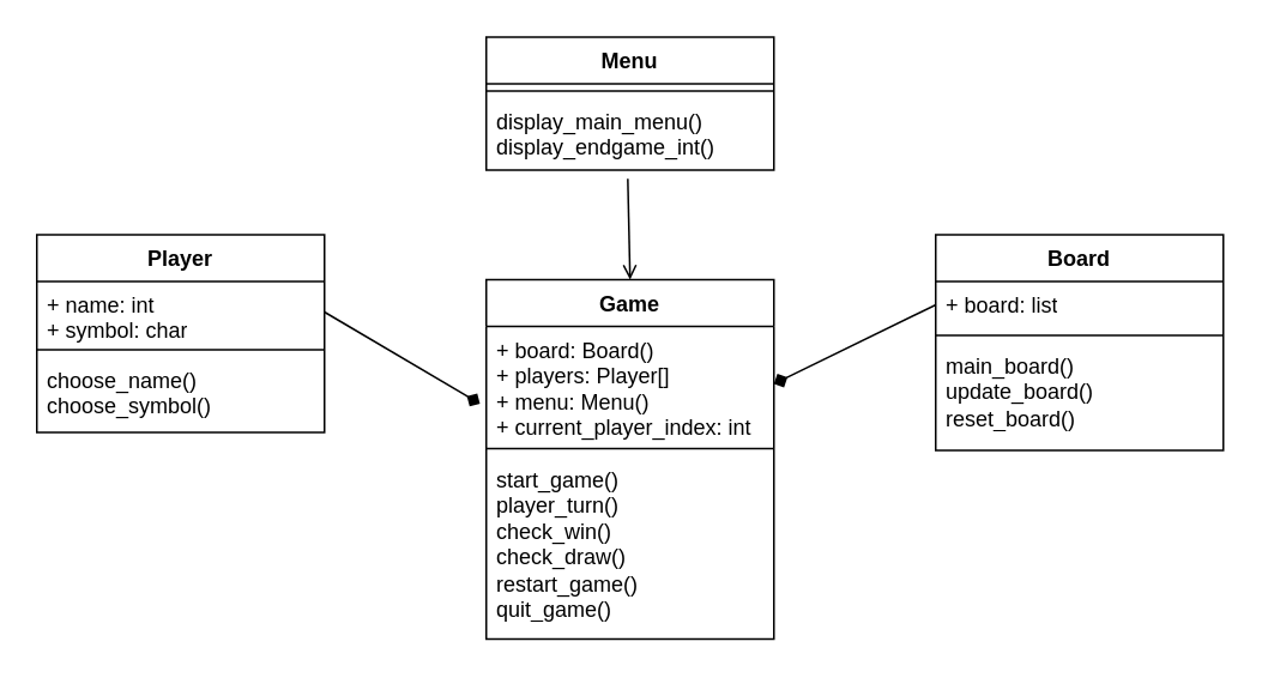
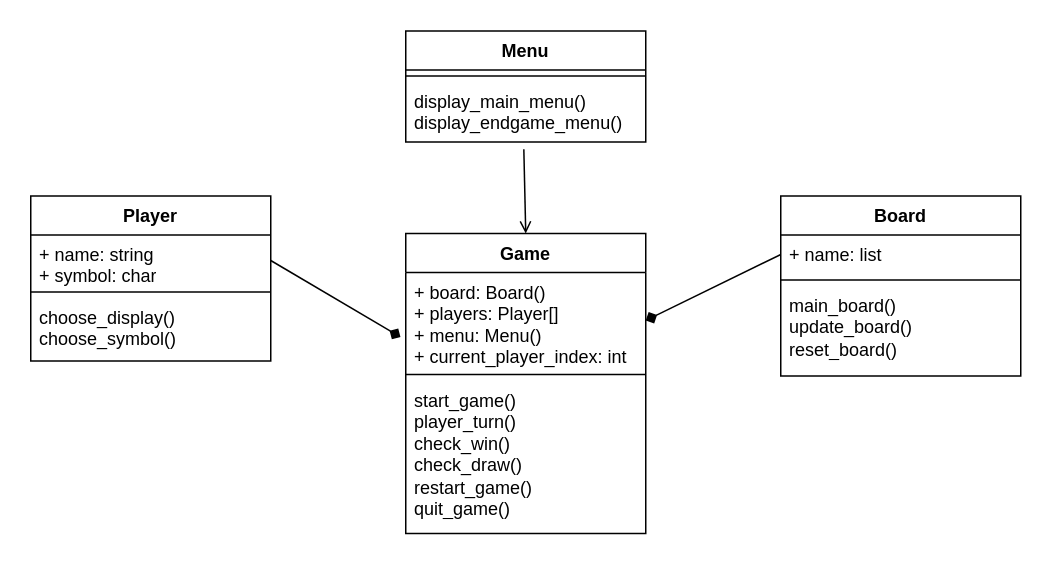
  <mxCell id="0" />
  <mxCell id="1" parent="0" />
  <mxCell id="2" value="Player" style="swimlane;fontStyle=1;align=center;verticalAlign=top;childLayout=stackLayout;horizontal=1;startSize=26;horizontalStack=0;resizeParent=1;resizeParentMax=0;resizeLast=0;collapsible=1;marginBottom=0;whiteSpace=wrap;html=1;" vertex="1" parent="1"><mxGeometry x="20" y="130" width="160" height="110" as="geometry" /></mxCell>
- <mxCell id="3" value="+ name: int&lt;div&gt;+ symbol: char&lt;/div&gt;" style="text;strokeColor=none;fillColor=none;align=left;verticalAlign=top;spacingLeft=4;spacingRight=4;overflow=hidden;rotatable=0;points=[[0,0.5],[1,0.5]];portConstraint=eastwest;whiteSpace=wrap;html=1;" vertex="1" parent="2"><mxGeometry y="26" width="160" height="34" as="geometry" /></mxCell>
+ <mxCell id="3" value="+ name: string&lt;div&gt;+ symbol: char&lt;/div&gt;" style="text;strokeColor=none;fillColor=none;align=left;verticalAlign=top;spacingLeft=4;spacingRight=4;overflow=hidden;rotatable=0;points=[[0,0.5],[1,0.5]];portConstraint=eastwest;whiteSpace=wrap;html=1;" vertex="1" parent="2"><mxGeometry y="26" width="160" height="34" as="geometry" /></mxCell>
  <mxCell id="4" value="" style="line;strokeWidth=1;fillColor=none;align=left;verticalAlign=middle;spacingTop=-1;spacingLeft=3;spacingRight=3;rotatable=0;labelPosition=right;points=[];portConstraint=eastwest;strokeColor=inherit;" vertex="1" parent="2"><mxGeometry y="60" width="160" height="8" as="geometry" /></mxCell>
- <mxCell id="5" value="choose_name()&lt;div&gt;choose_symbol()&lt;/div&gt;" style="text;strokeColor=none;fillColor=none;align=left;verticalAlign=top;spacingLeft=4;spacingRight=4;overflow=hidden;rotatable=0;points=[[0,0.5],[1,0.5]];portConstraint=eastwest;whiteSpace=wrap;html=1;" vertex="1" parent="2"><mxGeometry y="68" width="160" height="42" as="geometry" /></mxCell>
+ <mxCell id="5" value="choose_display()&lt;div&gt;choose_symbol()&lt;/div&gt;" style="text;strokeColor=none;fillColor=none;align=left;verticalAlign=top;spacingLeft=4;spacingRight=4;overflow=hidden;rotatable=0;points=[[0,0.5],[1,0.5]];portConstraint=eastwest;whiteSpace=wrap;html=1;" vertex="1" parent="2"><mxGeometry y="68" width="160" height="42" as="geometry" /></mxCell>
  <mxCell id="6" value="Board" style="swimlane;fontStyle=1;align=center;verticalAlign=top;childLayout=stackLayout;horizontal=1;startSize=26;horizontalStack=0;resizeParent=1;resizeParentMax=0;resizeLast=0;collapsible=1;marginBottom=0;whiteSpace=wrap;html=1;" vertex="1" parent="1"><mxGeometry x="520" y="130" width="160" height="120" as="geometry" /></mxCell>
- <mxCell id="7" value="+ board: list" style="text;strokeColor=none;fillColor=none;align=left;verticalAlign=top;spacingLeft=4;spacingRight=4;overflow=hidden;rotatable=0;points=[[0,0.5],[1,0.5]];portConstraint=eastwest;whiteSpace=wrap;html=1;" vertex="1" parent="6"><mxGeometry y="26" width="160" height="26" as="geometry" /></mxCell>
+ <mxCell id="7" value="+ name: list" style="text;strokeColor=none;fillColor=none;align=left;verticalAlign=top;spacingLeft=4;spacingRight=4;overflow=hidden;rotatable=0;points=[[0,0.5],[1,0.5]];portConstraint=eastwest;whiteSpace=wrap;html=1;" vertex="1" parent="6"><mxGeometry y="26" width="160" height="26" as="geometry" /></mxCell>
  <mxCell id="8" value="" style="line;strokeWidth=1;fillColor=none;align=left;verticalAlign=middle;spacingTop=-1;spacingLeft=3;spacingRight=3;rotatable=0;labelPosition=right;points=[];portConstraint=eastwest;strokeColor=inherit;" vertex="1" parent="6"><mxGeometry y="52" width="160" height="8" as="geometry" /></mxCell>
  <mxCell id="9" value="main_board()&lt;div&gt;update_board()&lt;/div&gt;&lt;div&gt;reset_board()&lt;/div&gt;" style="text;strokeColor=none;fillColor=none;align=left;verticalAlign=top;spacingLeft=4;spacingRight=4;overflow=hidden;rotatable=0;points=[[0,0.5],[1,0.5]];portConstraint=eastwest;whiteSpace=wrap;html=1;" vertex="1" parent="6"><mxGeometry y="60" width="160" height="60" as="geometry" /></mxCell>
  <mxCell id="10" value="Menu" style="swimlane;fontStyle=1;align=center;verticalAlign=top;childLayout=stackLayout;horizontal=1;startSize=26;horizontalStack=0;resizeParent=1;resizeParentMax=0;resizeLast=0;collapsible=1;marginBottom=0;whiteSpace=wrap;html=1;" vertex="1" parent="1"><mxGeometry x="270" y="20" width="160" height="74" as="geometry" /></mxCell>
  <mxCell id="11" value="" style="line;strokeWidth=1;fillColor=none;align=left;verticalAlign=middle;spacingTop=-1;spacingLeft=3;spacingRight=3;rotatable=0;labelPosition=right;points=[];portConstraint=eastwest;strokeColor=inherit;" vertex="1" parent="10"><mxGeometry y="26" width="160" height="8" as="geometry" /></mxCell>
- <mxCell id="12" value="display_main_menu()&lt;div&gt;display_endgame_int()&lt;/div&gt;" style="text;strokeColor=none;fillColor=none;align=left;verticalAlign=top;spacingLeft=4;spacingRight=4;overflow=hidden;rotatable=0;points=[[0,0.5],[1,0.5]];portConstraint=eastwest;whiteSpace=wrap;html=1;" vertex="1" parent="10"><mxGeometry y="34" width="160" height="40" as="geometry" /></mxCell>
+ <mxCell id="12" value="display_main_menu()&lt;div&gt;display_endgame_menu()&lt;/div&gt;" style="text;strokeColor=none;fillColor=none;align=left;verticalAlign=top;spacingLeft=4;spacingRight=4;overflow=hidden;rotatable=0;points=[[0,0.5],[1,0.5]];portConstraint=eastwest;whiteSpace=wrap;html=1;" vertex="1" parent="10"><mxGeometry y="34" width="160" height="40" as="geometry" /></mxCell>
  <mxCell id="13" value="Game" style="swimlane;fontStyle=1;align=center;verticalAlign=top;childLayout=stackLayout;horizontal=1;startSize=26;horizontalStack=0;resizeParent=1;resizeParentMax=0;resizeLast=0;collapsible=1;marginBottom=0;whiteSpace=wrap;html=1;" vertex="1" parent="1"><mxGeometry x="270" y="155" width="160" height="200" as="geometry" /></mxCell>
  <mxCell id="14" value="+ board: Board()&lt;div&gt;+ players: Player[]&lt;/div&gt;&lt;div&gt;+ menu: Menu()&lt;/div&gt;&lt;div&gt;+ current_player_index: int&lt;/div&gt;" style="text;strokeColor=none;fillColor=none;align=left;verticalAlign=top;spacingLeft=4;spacingRight=4;overflow=hidden;rotatable=0;points=[[0,0.5],[1,0.5]];portConstraint=eastwest;whiteSpace=wrap;html=1;" vertex="1" parent="13"><mxGeometry y="26" width="160" height="64" as="geometry" /></mxCell>
  <mxCell id="15" value="" style="line;strokeWidth=1;fillColor=none;align=left;verticalAlign=middle;spacingTop=-1;spacingLeft=3;spacingRight=3;rotatable=0;labelPosition=right;points=[];portConstraint=eastwest;strokeColor=inherit;" vertex="1" parent="13"><mxGeometry y="90" width="160" height="8" as="geometry" /></mxCell>
  <mxCell id="16" value="start_game()&lt;div&gt;player_turn()&lt;/div&gt;&lt;div&gt;check_win()&lt;/div&gt;&lt;div&gt;check_draw()&lt;/div&gt;&lt;div&gt;restart_game()&lt;/div&gt;&lt;div&gt;quit_game()&lt;/div&gt;" style="text;strokeColor=none;fillColor=none;align=left;verticalAlign=top;spacingLeft=4;spacingRight=4;overflow=hidden;rotatable=0;points=[[0,0.5],[1,0.5]];portConstraint=eastwest;whiteSpace=wrap;html=1;" vertex="1" parent="13"><mxGeometry y="98" width="160" height="102" as="geometry" /></mxCell>
  <mxCell id="17" value="" style="endArrow=diamond;html=1;rounded=0;entryX=-0.022;entryY=0.673;entryDx=0;entryDy=0;entryPerimeter=0;exitX=1;exitY=0.5;exitDx=0;exitDy=0;endFill=1;" edge="1" parent="1" source="3" target="14"><mxGeometry width="50" height="50" relative="1" as="geometry"><mxPoint x="170" y="300" as="sourcePoint" /><mxPoint x="220" y="250" as="targetPoint" /></mxGeometry></mxCell>
  <mxCell id="18" value="" style="endArrow=diamond;html=1;rounded=0;entryX=1;entryY=0.5;entryDx=0;entryDy=0;exitX=0;exitY=0.5;exitDx=0;exitDy=0;strokeWidth=1;endFill=1;" edge="1" parent="1" source="7" target="14"><mxGeometry width="50" height="50" relative="1" as="geometry"><mxPoint x="220" y="250" as="sourcePoint" /><mxPoint x="170" y="300" as="targetPoint" /></mxGeometry></mxCell>
  <mxCell id="19" value="" style="endArrow=open;html=1;rounded=0;entryX=0.5;entryY=0;entryDx=0;entryDy=0;exitX=0.492;exitY=1.12;exitDx=0;exitDy=0;endFill=1;exitPerimeter=0;" edge="1" parent="1" source="12" target="13"><mxGeometry width="50" height="50" relative="1" as="geometry"><mxPoint x="220" y="250" as="sourcePoint" /><mxPoint x="170" y="300" as="targetPoint" /></mxGeometry></mxCell>
